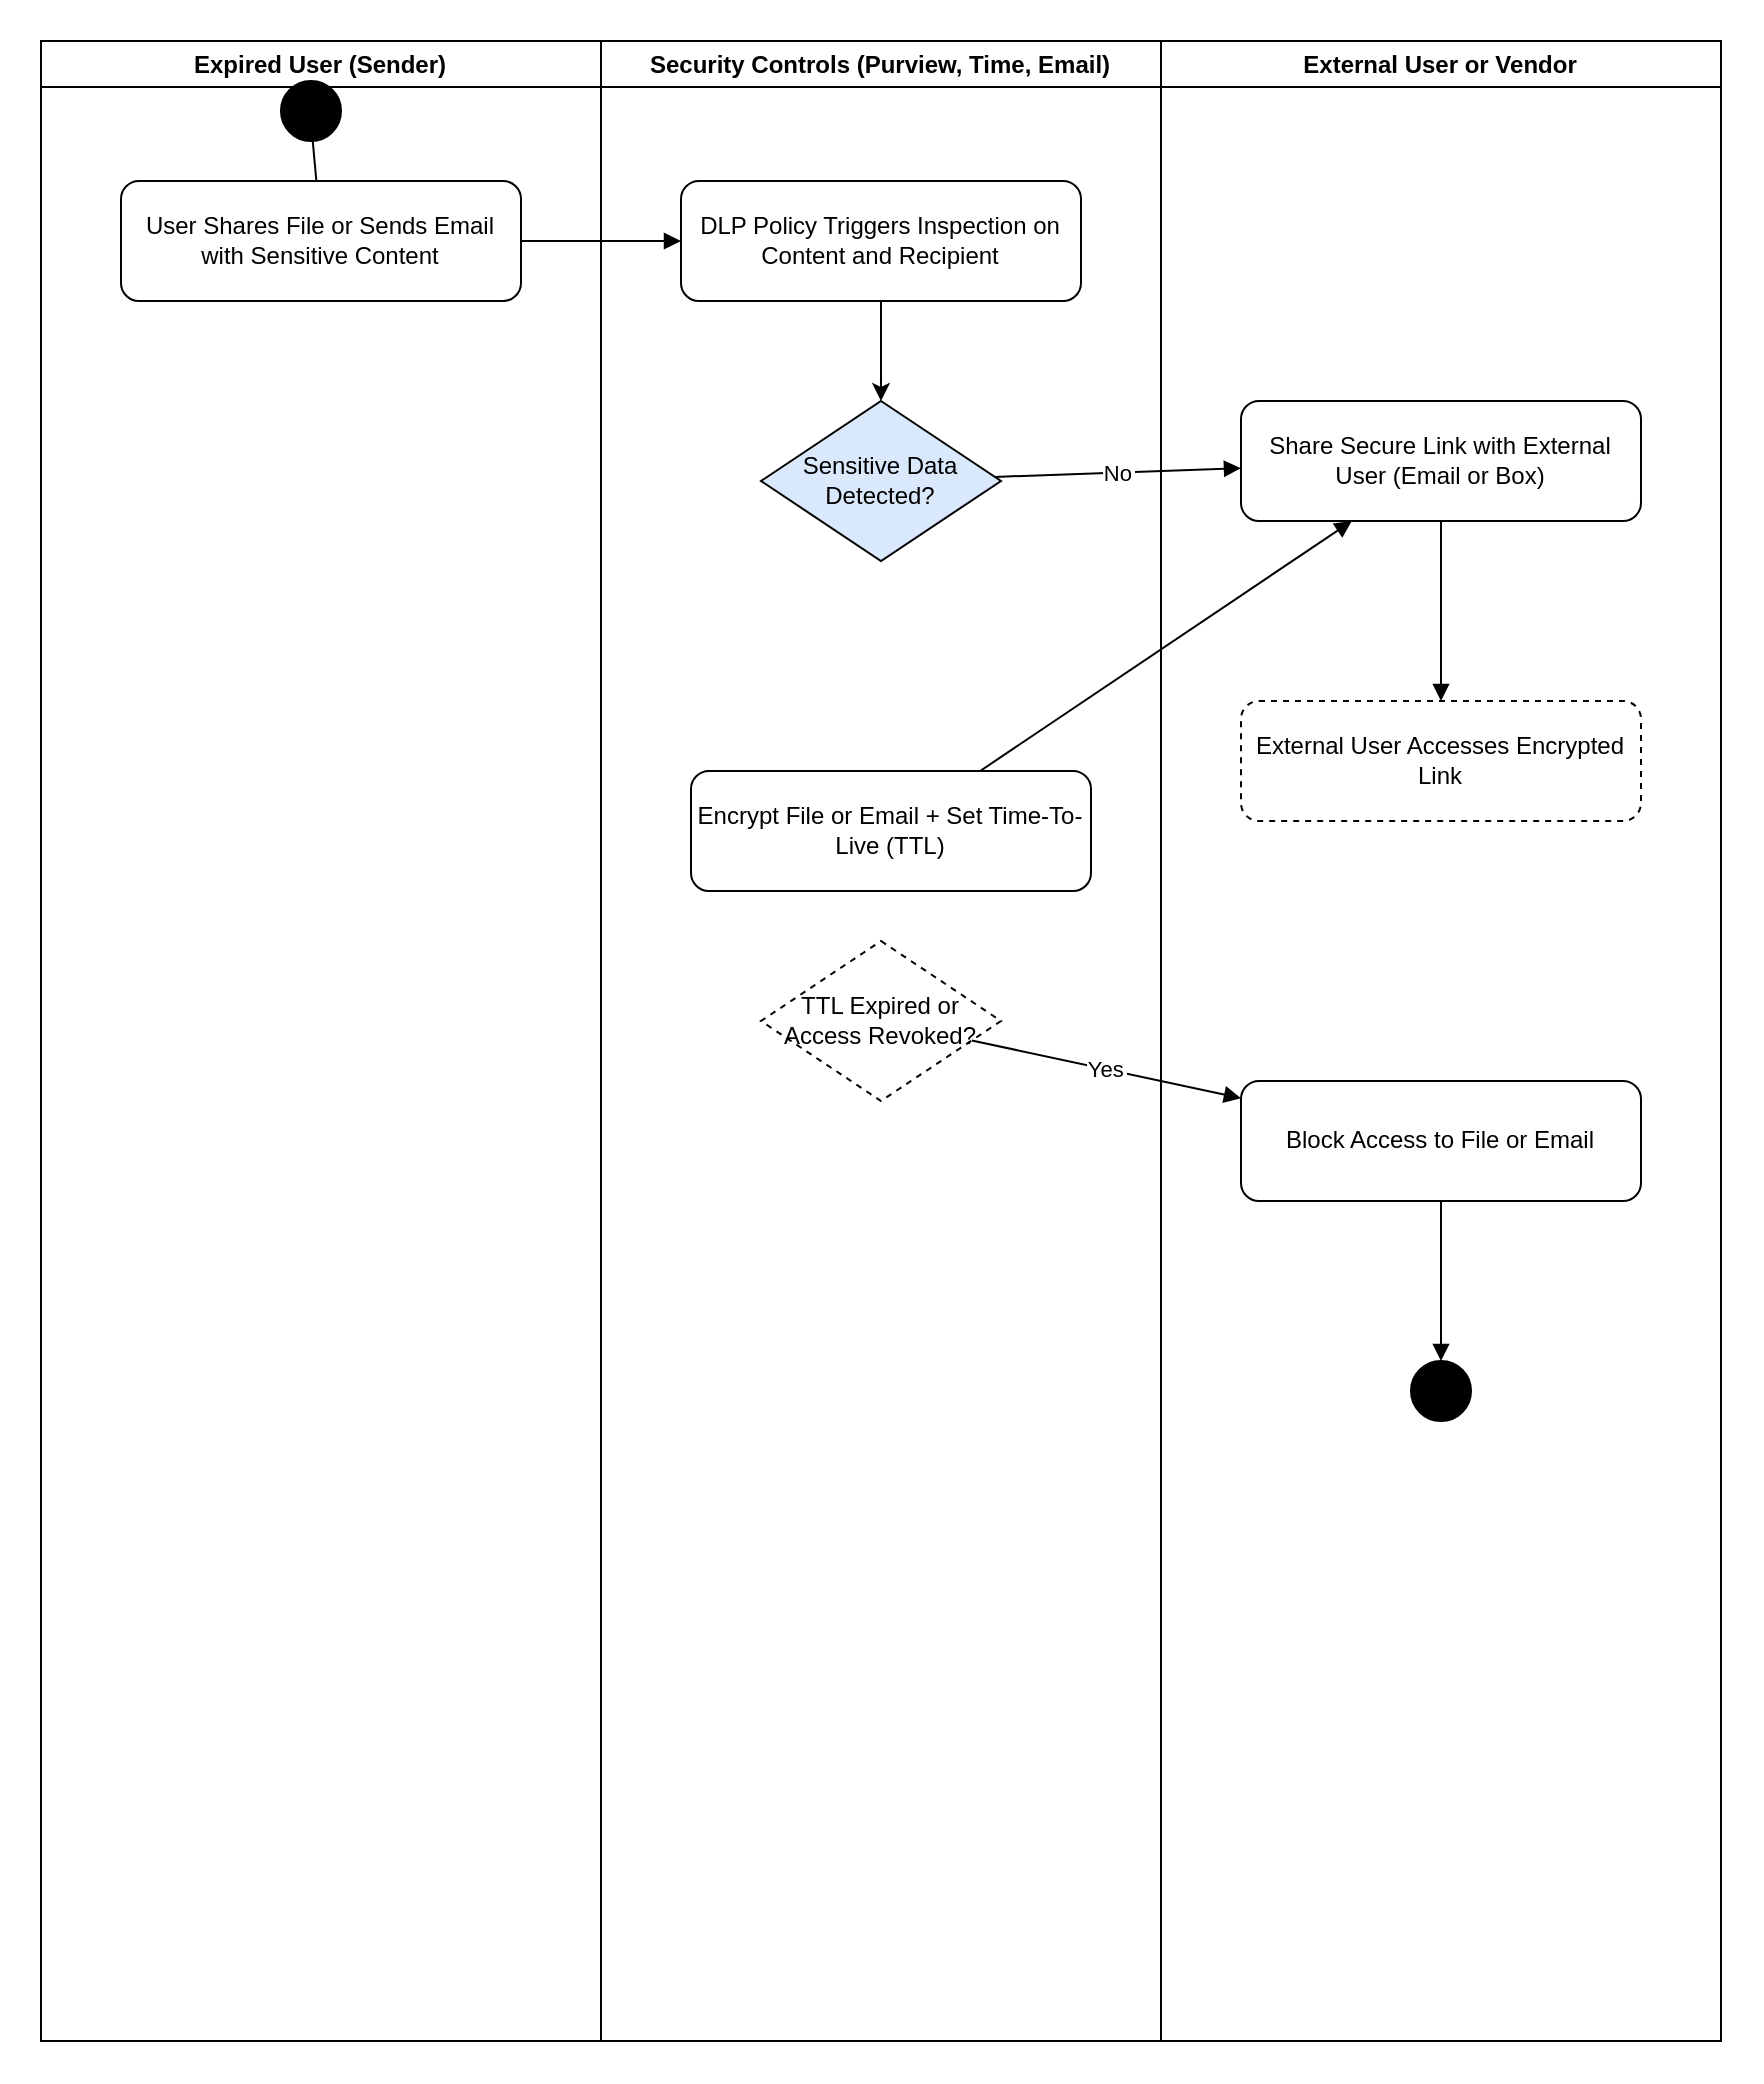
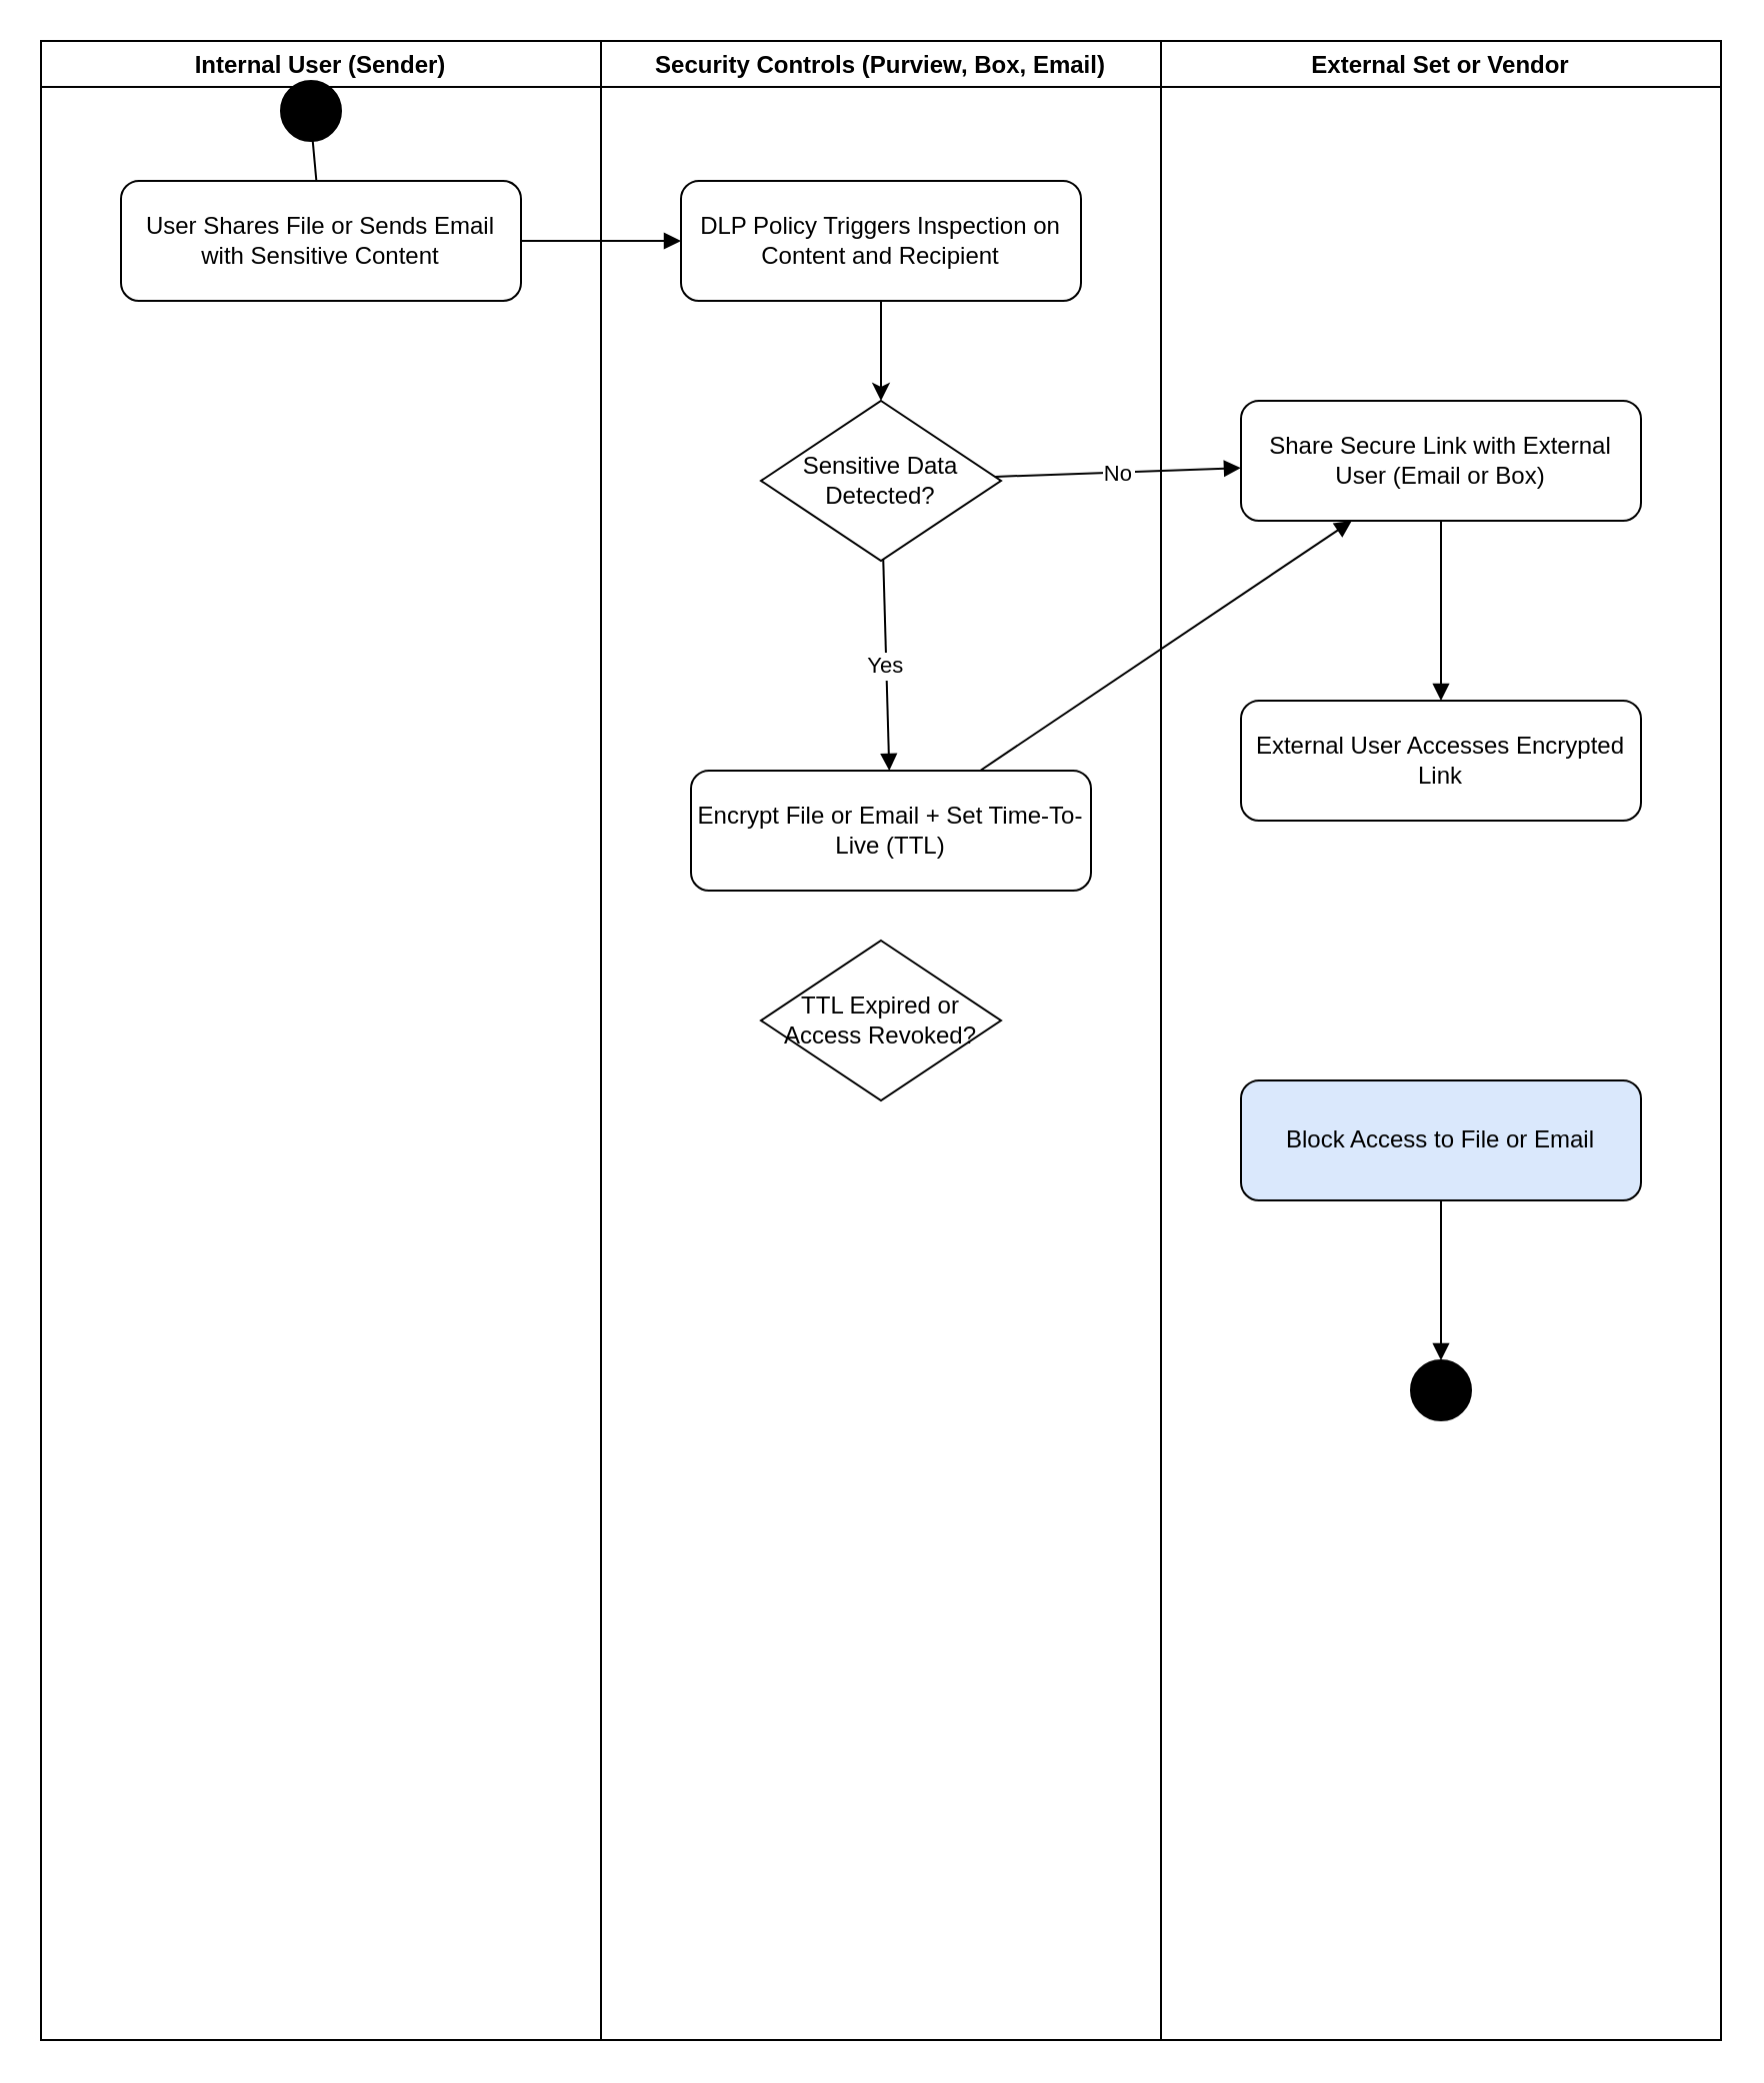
  <mxCell id="0" />
  <mxCell id="1" parent="0" />
- <mxCell id="2" value="Expired User (Sender)" style="swimlane" parent="1" vertex="1"><mxGeometry width="280" height="1000" as="geometry" x="20" y="20" /></mxCell>
+ <mxCell id="2" value="Internal User (Sender)" style="swimlane" parent="1" vertex="1"><mxGeometry width="280" height="1000" as="geometry" x="20" y="20" /></mxCell>
  <mxCell id="3" value="" style="ellipse;whiteSpace=wrap;html=1;aspect=fixed;fillColor=#000000;" parent="2" vertex="1"><mxGeometry x="120" y="20" width="30" height="30" as="geometry" /></mxCell>
  <mxCell id="4" value="User Shares File or Sends Email with Sensitive Content" style="rounded=1;whiteSpace=wrap;html=1;" parent="2" vertex="1"><mxGeometry x="40" y="70" width="200" height="60" as="geometry" /></mxCell>
  <mxCell id="5" style="endArrow=none;" parent="2" source="3" target="4" edge="1"><mxGeometry relative="1" as="geometry" /></mxCell>
  <mxCell id="6" style="endArrow=block;" parent="2" source="4" target="8" edge="1"><mxGeometry relative="1" as="geometry" /></mxCell>
- <mxCell id="7" value="Security Controls (Purview, Time, Email)" style="swimlane" parent="1" vertex="1"><mxGeometry x="300" width="280" height="1000" as="geometry" y="20" /></mxCell>
+ <mxCell id="7" value="Security Controls (Purview, Box, Email)" style="swimlane" parent="1" vertex="1"><mxGeometry x="300" width="280" height="1000" as="geometry" y="20" /></mxCell>
  <mxCell id="8" value="DLP Policy Triggers Inspection on Content and Recipient" style="rounded=1;whiteSpace=wrap;html=1;" parent="7" vertex="1"><mxGeometry x="40" y="70" width="200" height="60" as="geometry" /></mxCell>
- <mxCell id="9" value="Sensitive Data Detected?" style="rhombus;whiteSpace=wrap;html=1;fillColor=#dae8fc;" parent="7" vertex="1"><mxGeometry x="80" y="180" width="120" height="80" as="geometry" /></mxCell>
+ <mxCell id="9" value="Sensitive Data Detected?" style="rhombus;whiteSpace=wrap;html=1;" parent="7" vertex="1"><mxGeometry x="80" y="180" width="120" height="80" as="geometry" /></mxCell>
  <mxCell id="10" value="Encrypt File or Email + Set Time-To-Live (TTL)" style="rounded=1;whiteSpace=wrap;html=1;" parent="7" vertex="1"><mxGeometry x="45" y="365" width="200" height="60" as="geometry" /></mxCell>
- <mxCell id="11" value="TTL Expired or Access Revoked?" style="rhombus;whiteSpace=wrap;html=1;dashed=1;" parent="7" vertex="1"><mxGeometry x="80" y="450" width="120" height="80" as="geometry" /></mxCell>
+ <mxCell id="11" value="TTL Expired or Access Revoked?" style="rhombus;whiteSpace=wrap;html=1;" parent="7" vertex="1"><mxGeometry x="80" y="450" width="120" height="80" as="geometry" /></mxCell>
+ <mxCell id="12" value="Yes" style="endArrow=block;" parent="7" source="9" target="10" edge="1"><mxGeometry relative="1" as="geometry" /></mxCell>
  <mxCell id="13" value="" style="endArrow=classic;html=1;rounded=0;exitX=0.5;exitY=1;exitDx=0;exitDy=0;" edge="1" parent="7" source="8" target="9"><mxGeometry width="50" height="50" relative="1" as="geometry"><mxPoint x="140" y="140" as="sourcePoint" /><mxPoint x="170" y="360" as="targetPoint" /></mxGeometry></mxCell>
- <mxCell id="14" value="External User or Vendor" style="swimlane" parent="1" vertex="1"><mxGeometry x="580" width="280" height="1000" as="geometry" y="20" /></mxCell>
- <mxCell id="15" value="External User Accesses Encrypted Link" style="rounded=1;whiteSpace=wrap;html=1;dashed=1;" parent="14" vertex="1"><mxGeometry x="40" y="330" width="200" height="60" as="geometry" /></mxCell>
- <mxCell id="16" value="Block Access to File or Email" style="rounded=1;whiteSpace=wrap;html=1;" parent="14" vertex="1"><mxGeometry x="40" y="520" width="200" height="60" as="geometry" /></mxCell>
+ <mxCell id="14" value="External Set or Vendor" style="swimlane" parent="1" vertex="1"><mxGeometry x="580" width="280" height="1000" as="geometry" y="20" /></mxCell>
+ <mxCell id="15" value="External User Accesses Encrypted Link" style="rounded=1;whiteSpace=wrap;html=1;" parent="14" vertex="1"><mxGeometry x="40" y="330" width="200" height="60" as="geometry" /></mxCell>
+ <mxCell id="16" value="Block Access to File or Email" style="rounded=1;whiteSpace=wrap;html=1;fillColor=#dae8fc;" parent="14" vertex="1"><mxGeometry x="40" y="520" width="200" height="60" as="geometry" /></mxCell>
  <mxCell id="17" value="" style="ellipse;whiteSpace=wrap;html=1;aspect=fixed;fillColor=#000000;" parent="14" vertex="1"><mxGeometry x="125" y="660" width="30" height="30" as="geometry" /></mxCell>
  <mxCell id="18" style="endArrow=block;" parent="14" source="16" target="17" edge="1"><mxGeometry relative="1" as="geometry" /></mxCell>
  <mxCell id="19" value="Share Secure Link with External User (Email or Box)" style="rounded=1;whiteSpace=wrap;html=1;" parent="14" vertex="1"><mxGeometry x="40" y="180" width="200" height="60" as="geometry" /></mxCell>
  <mxCell id="20" style="endArrow=block;" parent="14" source="19" target="15" edge="1"><mxGeometry relative="1" as="geometry" /></mxCell>
- <mxCell id="21" value="Yes" style="endArrow=block;" parent="1" source="11" target="16" edge="1"><mxGeometry relative="1" as="geometry" /></mxCell>
  <mxCell id="22" value="No" style="endArrow=block;" parent="1" source="9" target="19" edge="1"><mxGeometry relative="1" as="geometry" /></mxCell>
  <mxCell id="23" style="endArrow=block;" parent="1" source="10" target="19" edge="1"><mxGeometry relative="1" as="geometry" /></mxCell>
